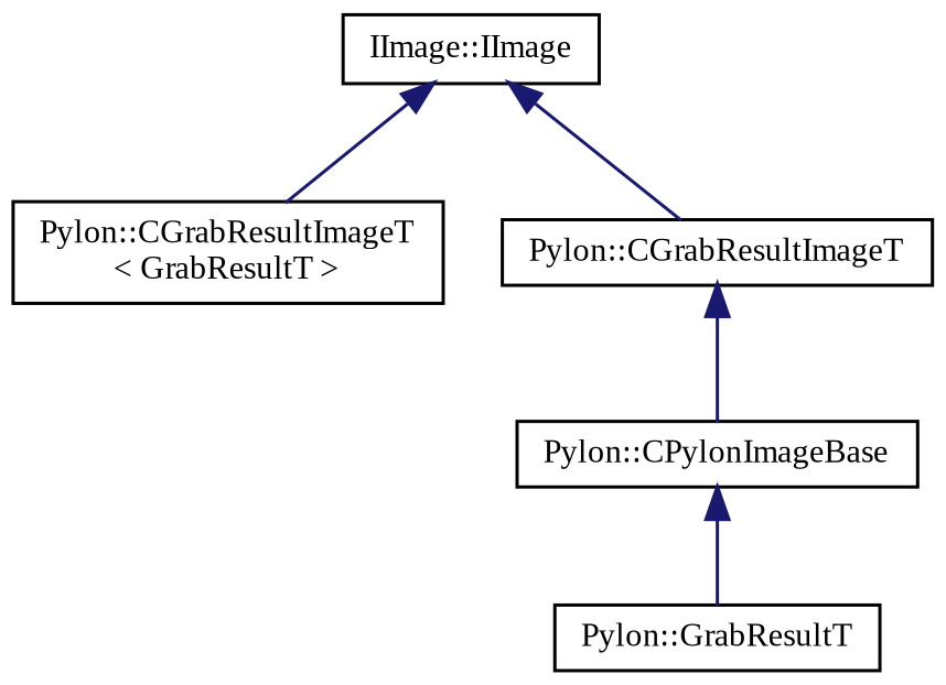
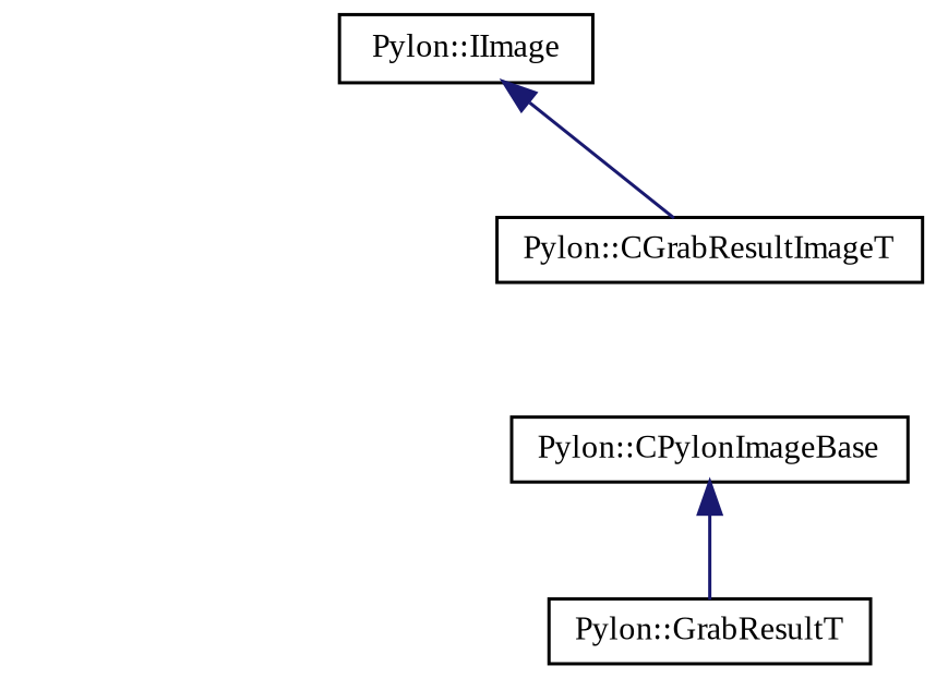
  digraph {
    fontname="Liberation Serif"
    rankdir=TB
    node [color=black fillcolor=white fontname="Liberation Serif" fontsize=10 shape=record style=filled]
    edge [color=midnightblue dir=back fontname="Liberation Serif" fontsize=10 labelfontname=Helvetica labelfontsize=10 style=solid]
-   n1 [height=0.2 label="IImage::IImage" width=0.4]
-   n2 [height=0.2 label="Pylon::CGrabResultImageT\l\< GrabResultT \>" width=0.4]
+   n1 [height=0.2 label="Pylon::IImage" width=0.4]
    n3 [height=0.2 label="Pylon::CGrabResultImageT" width=0.4]
    n4 [height=0.2 label="Pylon::CPylonImageBase" width=0.4]
    n5 [height=0.2 label="Pylon::GrabResultT" width=0.4]
-   n1 -> n2
    n1 -> n3
-   n3 -> n4
    n4 -> n5
  }
